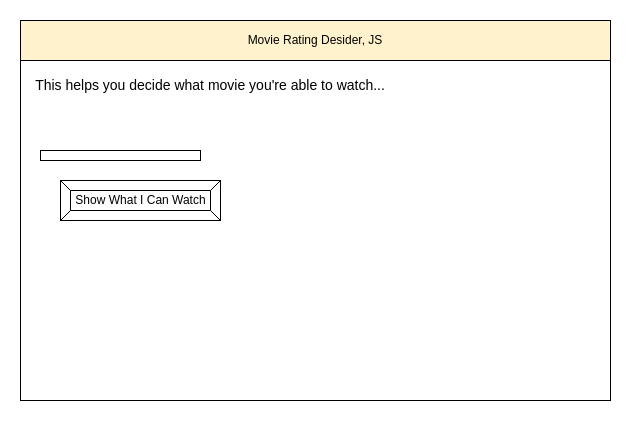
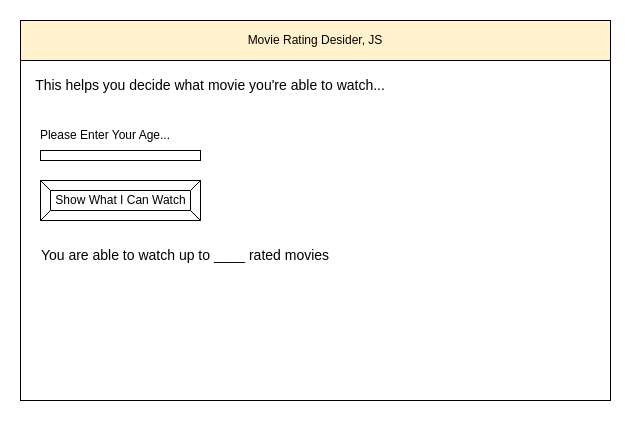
  <mxCell id="0" />
  <mxCell id="1" parent="0" />
  <mxCell id="2" value="" style="rounded=0;whiteSpace=wrap;html=1;" parent="1" vertex="1"><mxGeometry x="20" y="20" width="590" height="380" as="geometry" /></mxCell>
  <mxCell id="3" value="Movie Rating Desider, JS" style="rounded=0;whiteSpace=wrap;html=1;fillColor=#fff2cc;" parent="1" vertex="1"><mxGeometry x="20" y="20" width="590" height="40" as="geometry" /></mxCell>
- <mxCell id="4" value="Show What I Can Watch" style="labelPosition=center;verticalLabelPosition=middle;align=center;html=1;shape=mxgraph.basic.button;dx=10;" parent="1" vertex="1"><mxGeometry x="60" y="180" width="160" height="40" as="geometry" /></mxCell>
+ <mxCell id="4" value="Show What I Can Watch" style="labelPosition=center;verticalLabelPosition=middle;align=center;html=1;shape=mxgraph.basic.button;dx=10;" parent="1" vertex="1"><mxGeometry x="40" y="180" width="160" height="40" as="geometry" /></mxCell>
  <mxCell id="5" value="" style="rounded=0;whiteSpace=wrap;html=1;" vertex="1" parent="1"><mxGeometry x="40" y="150" width="160" height="10" as="geometry" /></mxCell>
+ <mxCell id="6" value="Please Enter Your Age..." style="text;html=1;strokeColor=none;fillColor=none;align=center;verticalAlign=middle;whiteSpace=wrap;rounded=0;" vertex="1" parent="1"><mxGeometry x="30" y="120" width="150" height="30" as="geometry" /></mxCell>
  <mxCell id="7" value="&lt;font style=&quot;font-size: 14px&quot;&gt;This helps you decide what movie you're able to watch...&lt;/font&gt;" style="text;html=1;strokeColor=none;fillColor=none;align=center;verticalAlign=middle;whiteSpace=wrap;rounded=0;" vertex="1" parent="1"><mxGeometry x="30" y="70" width="360" height="30" as="geometry" /></mxCell>
+ <mxCell id="8" value="You are able to watch up to ____ rated movies" style="text;html=1;strokeColor=none;fillColor=none;align=center;verticalAlign=middle;whiteSpace=wrap;rounded=0;fontSize=14;" vertex="1" parent="1"><mxGeometry x="30" y="240" width="310" height="30" as="geometry" /></mxCell>
